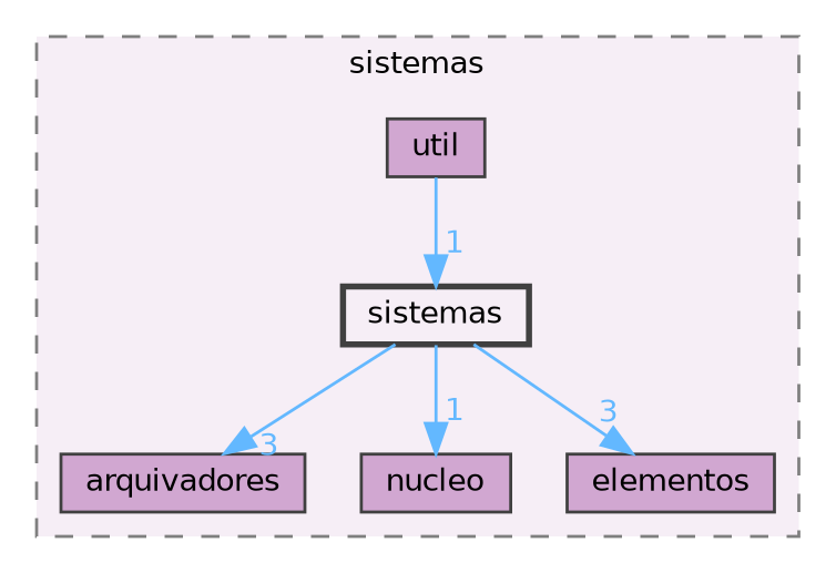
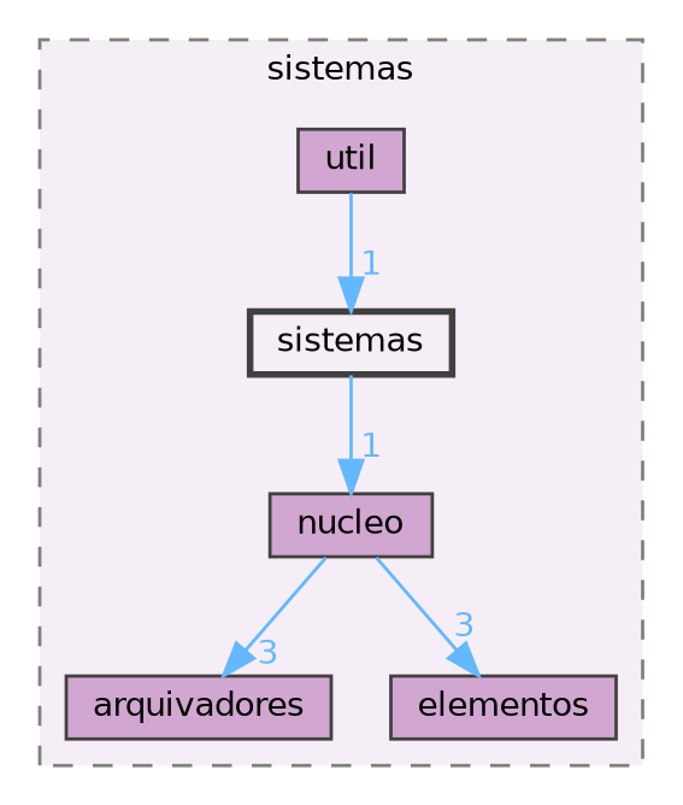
  digraph {
    compound=true
    node [color=grey25 fillcolor="#d1a7d1" fontname=Helvetica fontsize=10 shape=box style=filled]
    edge [color=steelblue1 fontcolor=steelblue1 fontname=Helvetica fontsize=10 headlabel=1 labeldistance=1.5 labelfontname=Helvetica labelfontsize=10]
    n1 [height=0.2 label=arquivadores width=0.4]
    n2 [height=0.2 label=util width=0.4]
    n3 [height=0.2 label=nucleo width=0.4]
    n4 [height=0.2 label=elementos width=0.4]
    n5 [fillcolor="#f6eef6" height=0.2 label=sistemas style="filled,bold" width=0.4]
    subgraph cluster_1 {
      bgcolor="#f6eef6"
      fontname=Helvetica
      fontsize=10
      label=sistemas
      pencolor=grey50
      style="filled,dashed"
      n1
      n2
      n3
      n4
      n5
    }
    n2 -> n5
-   n5 -> n1 [headlabel=3]
+   n3 -> n1 [headlabel=3]
    n5 -> n3
-   n5 -> n4 [headlabel=3]
+   n3 -> n4 [headlabel=3]
  }
